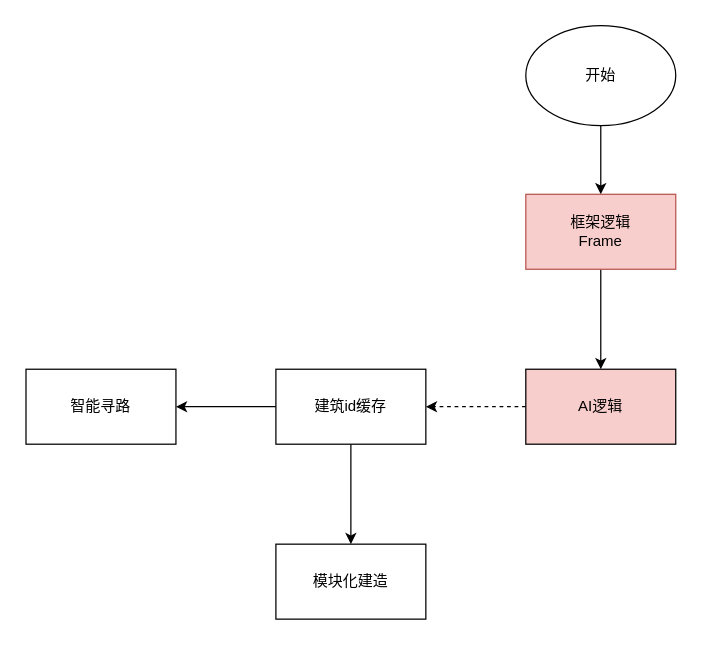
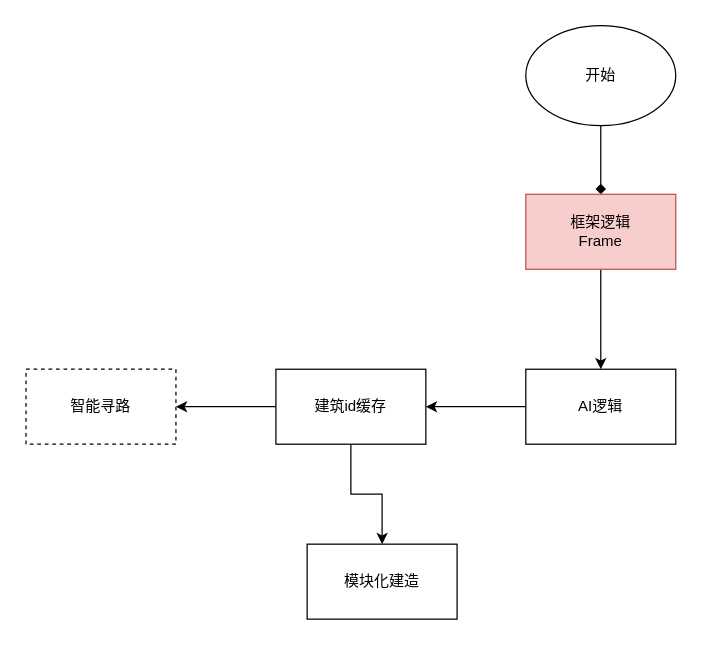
  <mxCell id="0" />
  <mxCell id="1" parent="0" />
- <mxCell id="2" value="" style="edgeStyle=orthogonalEdgeStyle;rounded=0;orthogonalLoop=1;jettySize=auto;html=1;" parent="1" source="3" target="5" edge="1"><mxGeometry relative="1" as="geometry" /></mxCell>
+ <mxCell id="2" value="" style="edgeStyle=orthogonalEdgeStyle;rounded=0;orthogonalLoop=1;jettySize=auto;html=1;endArrow=diamond;" parent="1" source="3" target="5" edge="1"><mxGeometry relative="1" as="geometry" /></mxCell>
  <mxCell id="3" value="开始" style="ellipse;whiteSpace=wrap;html=1;" parent="1" vertex="1"><mxGeometry x="420" y="20" width="120" height="80" as="geometry" /></mxCell>
  <mxCell id="4" style="edgeStyle=orthogonalEdgeStyle;rounded=0;orthogonalLoop=1;jettySize=auto;html=1;" parent="1" source="5" target="7" edge="1"><mxGeometry relative="1" as="geometry" /></mxCell>
  <mxCell id="5" value="框架逻辑&lt;br&gt;Frame" style="whiteSpace=wrap;html=1;fillColor=#f8cecc;strokeColor=#b85450;" parent="1" vertex="1"><mxGeometry x="420" y="155" width="120" height="60" as="geometry" /></mxCell>
- <mxCell id="6" value="" style="edgeStyle=orthogonalEdgeStyle;rounded=0;orthogonalLoop=1;jettySize=auto;html=1;dashed=1;" edge="1" parent="1" source="7" target="10"><mxGeometry relative="1" as="geometry" /></mxCell>
- <mxCell id="7" value="AI逻辑" style="whiteSpace=wrap;html=1;fillColor=#f8cecc;" parent="1" vertex="1"><mxGeometry x="420" y="295" width="120" height="60" as="geometry" /></mxCell>
+ <mxCell id="6" value="" style="edgeStyle=orthogonalEdgeStyle;rounded=0;orthogonalLoop=1;jettySize=auto;html=1;" edge="1" parent="1" source="7" target="10"><mxGeometry relative="1" as="geometry" /></mxCell>
+ <mxCell id="7" value="AI逻辑" style="whiteSpace=wrap;html=1;" parent="1" vertex="1"><mxGeometry x="420" y="295" width="120" height="60" as="geometry" /></mxCell>
  <mxCell id="8" value="" style="edgeStyle=orthogonalEdgeStyle;rounded=0;orthogonalLoop=1;jettySize=auto;html=1;" edge="1" parent="1" source="10" target="11"><mxGeometry relative="1" as="geometry" /></mxCell>
  <mxCell id="9" value="" style="edgeStyle=orthogonalEdgeStyle;rounded=0;orthogonalLoop=1;jettySize=auto;html=1;" edge="1" parent="1" source="10" target="12"><mxGeometry relative="1" as="geometry" /></mxCell>
  <mxCell id="10" value="建筑id缓存" style="whiteSpace=wrap;html=1;" vertex="1" parent="1"><mxGeometry x="220" y="295" width="120" height="60" as="geometry" /></mxCell>
- <mxCell id="11" value="智能寻路" style="whiteSpace=wrap;html=1;" vertex="1" parent="1"><mxGeometry x="20" y="295" width="120" height="60" as="geometry" /></mxCell>
- <mxCell id="12" value="模块化建造" style="whiteSpace=wrap;html=1;" vertex="1" parent="1"><mxGeometry x="220" y="435" width="120" height="60" as="geometry" /></mxCell>
+ <mxCell id="11" value="智能寻路" style="whiteSpace=wrap;html=1;dashed=1;" vertex="1" parent="1"><mxGeometry x="20" y="295" width="120" height="60" as="geometry" /></mxCell>
+ <mxCell id="12" value="模块化建造" style="whiteSpace=wrap;html=1;" vertex="1" parent="1"><mxGeometry x="245" y="435" width="120" height="60" as="geometry" /></mxCell>
